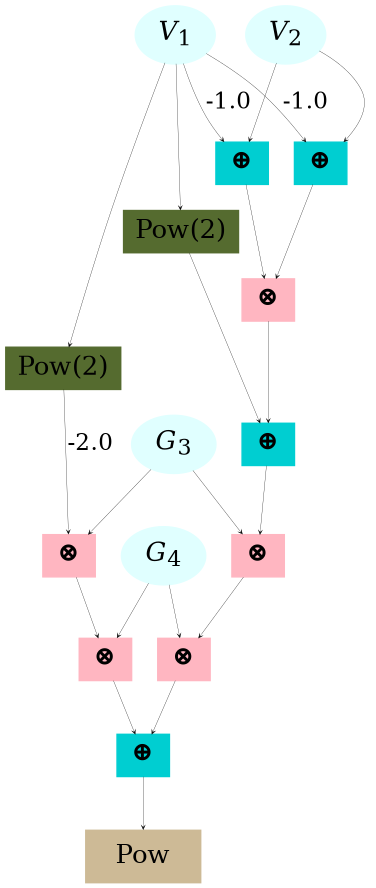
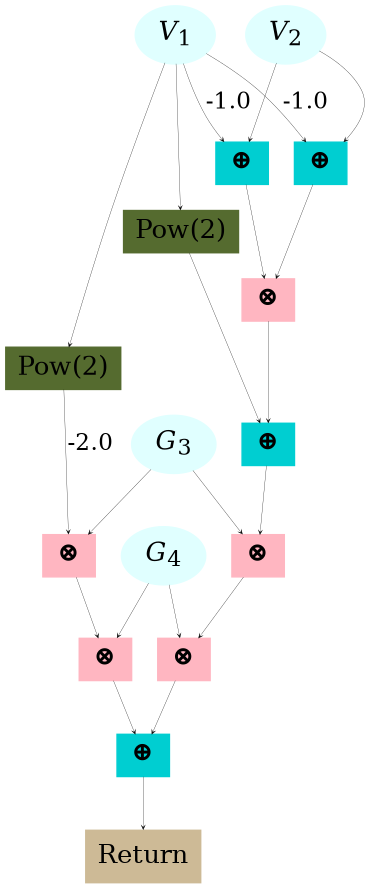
  digraph {
    node [color=lightpink fontsize=18 shape=box style=filled]
    edge [arrowhead=vee arrowsize=0.3 penwidth=0.2]
-   n1 [color=wheat3 label=Pow]
+   n1 [color=wheat3 label=Return]
    n2 [color=lightcyan label=<<i>V</i><sub>1</sub>> shape=""]
    n3 [color=darkturquoise height=0.4 label=<<b>&oplus;</b>> width=0.5]
    n4 [color=darkturquoise height=0.4 label=<<b>&oplus;</b>> width=0.5]
    n5 [color=darkolivegreen height=0.4 label=<Pow(2)> width=0.8]
    n6 [color=darkolivegreen height=0.4 label=<Pow(2)> width=0.8]
    n7 [color=lightcyan label=<<i>V</i><sub>2</sub>> shape=""]
    n8 [height=0.4 label=<<b>&otimes;</b>> width=0.5]
    n9 [color=darkturquoise height=0.4 label=<<b>&oplus;</b>> width=0.5]
    n10 [height=0.4 label=<<b>&otimes;</b>> width=0.5]
    n11 [color=lightcyan label=<<i>G</i><sub>3</sub>> shape=""]
    n12 [height=0.4 label=<<b>&otimes;</b>> width=0.5]
    n13 [height=0.4 label=<<b>&otimes;</b>> width=0.5]
    n14 [color=lightcyan label=<<i>G</i><sub>4</sub>> shape=""]
    n15 [height=0.4 label=<<b>&otimes;</b>> width=0.5]
    n16 [color=darkturquoise height=0.4 label=<<b>&oplus;</b>> width=0.5]
    n2 -> n3 [fontsize=16 label=-1.0]
    n2 -> n4 [fontsize=16 label=-1.0]
    n2 -> n5
    n2 -> n6
    n3 -> n8
    n4 -> n8
    n5 -> n9
    n6 -> n12 [fontsize=16 label=-2.0]
    n7 -> n3
    n7 -> n4
    n8 -> n9
    n9 -> n10
    n10 -> n13
    n11 -> n10
    n11 -> n12
    n12 -> n15
    n13 -> n16
    n14 -> n13
    n14 -> n15
    n15 -> n16
    n16 -> n1
  }
